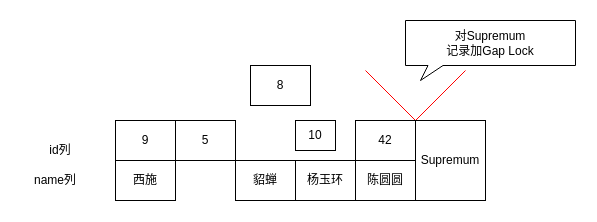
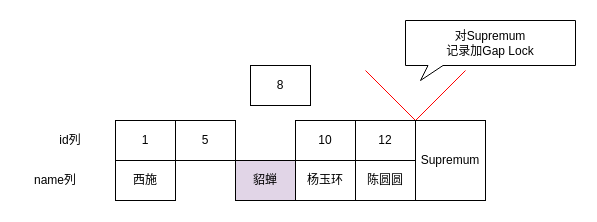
  <mxCell id="0" />
  <mxCell id="1" parent="0" />
- <mxCell id="2" value="id列" style="text;html=1;strokeColor=none;fillColor=none;align=center;verticalAlign=middle;whiteSpace=wrap;rounded=0;" vertex="1" parent="1"><mxGeometry x="25" y="140" width="70" height="20" as="geometry" /></mxCell>
+ <mxCell id="2" value="id列" style="text;html=1;strokeColor=none;fillColor=none;align=center;verticalAlign=middle;whiteSpace=wrap;rounded=0;" vertex="1" parent="1"><mxGeometry x="35" y="130" width="70" height="20" as="geometry" /></mxCell>
  <mxCell id="3" value="name列" style="text;html=1;strokeColor=none;fillColor=none;align=center;verticalAlign=middle;whiteSpace=wrap;rounded=0;" vertex="1" parent="1"><mxGeometry x="20" y="170" width="70" height="20" as="geometry" /></mxCell>
- <mxCell id="4" value="9" style="rounded=0;whiteSpace=wrap;html=1;fillColor=#ffffff;gradientColor=#ffffff;" vertex="1" parent="1"><mxGeometry x="115" y="120" width="60" height="40" as="geometry" /></mxCell>
+ <mxCell id="4" value="1" style="rounded=0;whiteSpace=wrap;html=1;fillColor=#ffffff;gradientColor=#ffffff;" vertex="1" parent="1"><mxGeometry x="115" y="120" width="60" height="40" as="geometry" /></mxCell>
  <mxCell id="5" value="&lt;span&gt;西施&lt;/span&gt;" style="rounded=0;whiteSpace=wrap;html=1;fillColor=#ffffff;gradientColor=#ffffff;" vertex="1" parent="1"><mxGeometry x="115" y="160" width="60" height="40" as="geometry" /></mxCell>
  <mxCell id="6" value="5" style="rounded=0;whiteSpace=wrap;html=1;fillColor=#ffffff;gradientColor=#ffffff;" vertex="1" parent="1"><mxGeometry x="175" y="120" width="60" height="40" as="geometry" /></mxCell>
  <mxCell id="7" value="8" style="rounded=0;whiteSpace=wrap;html=1;gradientColor=#ffffff;gradientDirection=north;" vertex="1" parent="1"><mxGeometry x="250" y="65" width="60" height="40" as="geometry" /></mxCell>
- <mxCell id="8" value="&lt;span&gt;貂蝉&lt;/span&gt;" style="rounded=0;whiteSpace=wrap;html=1;" vertex="1" parent="1"><mxGeometry x="235" y="160" width="60" height="40" as="geometry" /></mxCell>
- <mxCell id="9" value="10" style="rounded=0;whiteSpace=wrap;html=1;fillColor=#ffffff;gradientColor=#ffffff;" vertex="1" parent="1"><mxGeometry x="295" y="120" width="40" height="30" as="geometry" /></mxCell>
+ <mxCell id="8" value="&lt;span&gt;貂蝉&lt;/span&gt;" style="rounded=0;whiteSpace=wrap;html=1;fillColor=#e1d5e7;" vertex="1" parent="1"><mxGeometry x="235" y="160" width="60" height="40" as="geometry" /></mxCell>
+ <mxCell id="9" value="10" style="rounded=0;whiteSpace=wrap;html=1;fillColor=#ffffff;gradientColor=#ffffff;" vertex="1" parent="1"><mxGeometry x="295" y="120" width="60" height="40" as="geometry" /></mxCell>
  <mxCell id="10" value="&lt;span&gt;杨玉环&lt;/span&gt;" style="rounded=0;whiteSpace=wrap;html=1;fillColor=#ffffff;gradientColor=#ffffff;" vertex="1" parent="1"><mxGeometry x="295" y="160" width="60" height="40" as="geometry" /></mxCell>
- <mxCell id="11" value="42" style="rounded=0;whiteSpace=wrap;html=1;fillColor=#ffffff;gradientColor=#ffffff;" vertex="1" parent="1"><mxGeometry x="355" y="120" width="60" height="40" as="geometry" /></mxCell>
+ <mxCell id="11" value="12" style="rounded=0;whiteSpace=wrap;html=1;fillColor=#ffffff;gradientColor=#ffffff;" vertex="1" parent="1"><mxGeometry x="355" y="120" width="60" height="40" as="geometry" /></mxCell>
  <mxCell id="12" value="&lt;span&gt;陈圆圆&lt;/span&gt;" style="rounded=0;whiteSpace=wrap;html=1;fillColor=#ffffff;gradientColor=#ffffff;" vertex="1" parent="1"><mxGeometry x="355" y="160" width="60" height="40" as="geometry" /></mxCell>
  <mxCell id="13" value="对&lt;span style=&quot;text-align: left&quot;&gt;Supremum&lt;/span&gt;&lt;br&gt;记录加Gap Lock" style="whiteSpace=wrap;html=1;shape=mxgraph.basic.rectCallout;dx=30;dy=15;boundedLbl=1;rounded=0;strokeColor=#000000;fillColor=none;gradientColor=none;" vertex="1" parent="1"><mxGeometry x="405" y="20" width="170" height="60" as="geometry" /></mxCell>
  <mxCell id="14" value="" style="endArrow=none;html=1;strokeColor=#FF0000;" edge="1" parent="1"><mxGeometry width="50" height="50" relative="1" as="geometry"><mxPoint x="415" y="120" as="sourcePoint" /><mxPoint x="465" y="70" as="targetPoint" /></mxGeometry></mxCell>
  <mxCell id="15" value="" style="endArrow=none;html=1;strokeColor=#FF0000;" edge="1" parent="1"><mxGeometry width="50" height="50" relative="1" as="geometry"><mxPoint x="415" y="120" as="sourcePoint" /><mxPoint x="365" y="70" as="targetPoint" /></mxGeometry></mxCell>
  <mxCell id="16" value="&lt;span style=&quot;text-align: left&quot;&gt;Supremum&lt;/span&gt;" style="rounded=0;whiteSpace=wrap;html=1;fillColor=#ffffff;gradientColor=#ffffff;" vertex="1" parent="1"><mxGeometry x="415" y="120" width="70" height="80" as="geometry" /></mxCell>
